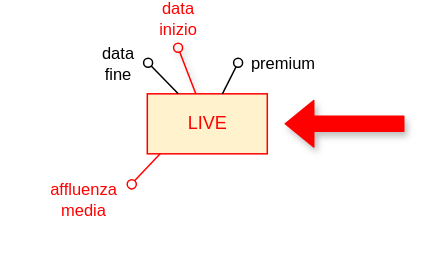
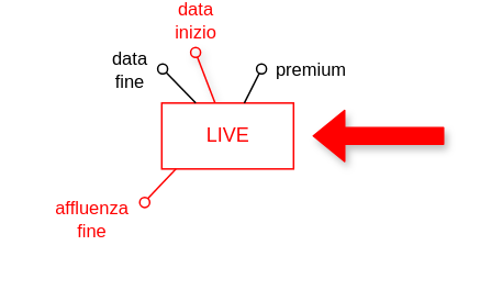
  <mxCell id="0" />
  <mxCell id="1" parent="0" />
  <mxCell id="2" value="" style="endArrow=oval;html=1;fillStyle=auto;strokeWidth=1;startSize=6;endSize=6;fillColor=#000000;startArrow=none;startFill=0;endFill=0;shadow=1;strokeColor=#FF0000;" parent="1" source="4" edge="1"><mxGeometry width="50" height="50" relative="1" as="geometry"><mxPoint x="112.13" y="-273.033" as="sourcePoint" /><mxPoint x="118.07" y="20.31" as="targetPoint" /></mxGeometry></mxCell>
  <mxCell id="3" value="&lt;font color=&quot;#ff0000&quot;&gt;data&lt;br&gt;inizio&lt;/font&gt;" style="edgeLabel;html=1;align=center;verticalAlign=middle;resizable=0;points=[];strokeColor=#FF0000;" parent="2" vertex="1" connectable="0"><mxGeometry x="0.479" y="1" relative="1" as="geometry"><mxPoint x="-3" y="-28" as="offset" /></mxGeometry></mxCell>
- <mxCell id="4" value="&lt;font color=&quot;#ff0000&quot;&gt;LIVE&lt;/font&gt;" style="whiteSpace=wrap;html=1;strokeColor=#FF0000;fillColor=#fff2cc;" parent="1" vertex="1"><mxGeometry x="97.53" y="51.05" width="80" height="40" as="geometry" /></mxCell>
+ <mxCell id="4" value="&lt;font color=&quot;#ff0000&quot;&gt;LIVE&lt;/font&gt;" style="whiteSpace=wrap;html=1;strokeColor=#FF0000;" parent="1" vertex="1"><mxGeometry x="97.53" y="51.05" width="80" height="40" as="geometry" /></mxCell>
  <mxCell id="5" style="edgeStyle=none;shape=connector;rounded=1;fillStyle=auto;html=1;labelBackgroundColor=default;strokeColor=default;strokeWidth=1;fontFamily=Helvetica;fontSize=11;fontColor=default;endArrow=none;endFill=0;startSize=6;endSize=6;fillColor=#000000;startArrow=oval;startFill=0;" parent="1" target="4" edge="1"><mxGeometry relative="1" as="geometry"><mxPoint x="158.104" y="89.94" as="targetPoint" /><mxPoint x="158.07" y="30.31" as="sourcePoint" /></mxGeometry></mxCell>
  <mxCell id="6" value="premium" style="edgeLabel;html=1;align=center;verticalAlign=middle;resizable=0;points=[];fontSize=11;fontFamily=Helvetica;fontColor=default;" parent="5" vertex="1" connectable="0"><mxGeometry x="-0.257" y="1" relative="1" as="geometry"><mxPoint x="33" y="-8" as="offset" /></mxGeometry></mxCell>
  <mxCell id="7" value="" style="endArrow=oval;html=1;fillStyle=auto;strokeWidth=1;startSize=6;endSize=6;fillColor=#000000;startArrow=none;startFill=0;endFill=0;" parent="1" source="4" edge="1"><mxGeometry width="50" height="50" relative="1" as="geometry"><mxPoint x="139.86" y="61.05" as="sourcePoint" /><mxPoint x="98.07" y="30.31" as="targetPoint" /></mxGeometry></mxCell>
  <mxCell id="8" value="data&lt;br&gt;fine" style="edgeLabel;html=1;align=center;verticalAlign=middle;resizable=0;points=[];" parent="7" vertex="1" connectable="0"><mxGeometry x="0.479" y="1" relative="1" as="geometry"><mxPoint x="-25" y="-6" as="offset" /></mxGeometry></mxCell>
  <mxCell id="9" value="" style="endArrow=none;html=1;fontSize=10;strokeColor=#FF0000;" parent="1" edge="1"><mxGeometry width="50" height="50" relative="1" as="geometry"><mxPoint x="87.14" y="110.96" as="sourcePoint" /><mxPoint x="106.14" y="90.96" as="targetPoint" /></mxGeometry></mxCell>
  <mxCell id="10" value="" style="ellipse;whiteSpace=wrap;html=1;aspect=fixed;fontSize=10;strokeColor=#FF0000;" parent="1" vertex="1"><mxGeometry x="84.14" y="108.35" width="6.08" height="6.08" as="geometry" /></mxCell>
- <mxCell id="11" value="&lt;font color=&quot;#ff0000&quot; style=&quot;font-size: 11px;&quot;&gt;affluenza &lt;br&gt;media&lt;/font&gt;" style="text;html=1;align=center;verticalAlign=middle;resizable=0;points=[];autosize=1;strokeColor=none;fillColor=none;fontSize=10;" parent="1" vertex="1"><mxGeometry x="20.22" y="101.91" width="70" height="40" as="geometry" /></mxCell>
+ <mxCell id="11" value="&lt;font color=&quot;#ff0000&quot; style=&quot;font-size: 11px;&quot;&gt;affluenza &lt;br&gt;fine&lt;/font&gt;" style="text;html=1;align=center;verticalAlign=middle;resizable=0;points=[];autosize=1;strokeColor=none;fillColor=none;fontSize=10;" parent="1" vertex="1"><mxGeometry x="20.22" y="101.91" width="70" height="40" as="geometry" /></mxCell>
  <mxCell id="12" value="" style="shape=flexArrow;endArrow=classic;html=1;shadow=1;strokeColor=#FF0000;fontColor=#FF0000;fillColor=#FF0000;" parent="1" edge="1"><mxGeometry width="50" height="50" relative="1" as="geometry"><mxPoint x="269" y="71" as="sourcePoint" /><mxPoint x="189" y="71" as="targetPoint" /></mxGeometry></mxCell>
